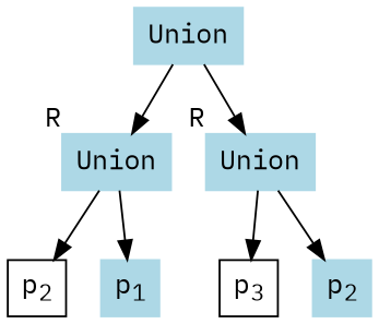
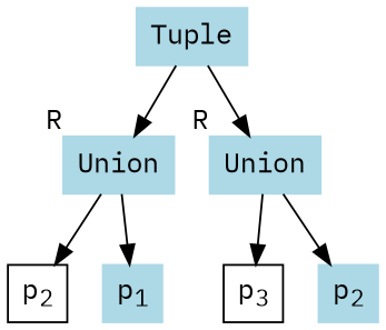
  digraph {
    fontname="IBM Plex Mono"
    node [color=lightblue margin=0.1 shape=box style=filled fontname="IBM Plex Mono"]
    edge [fontname="IBM Plex Mono"]
    n1 [height=0 label=Union width=0 xlabel=R]
    n2 [height=0 label=Union width=0 xlabel=R]
-   n3 [height=0 label=Union width=0]
+   n3 [height=0 label=Tuple width=0]
    n4 [height=0 label=<p<SUB>2</SUB>> width=0 color="" style=""]
    n5 [height=0 label=<p<SUB>1</SUB>> width=0]
    n6 [height=0 label=<p<SUB>3</SUB>> width=0 color="" style=""]
    n7 [height=0 label=<p<SUB>2</SUB>> width=0]
    subgraph sub_1 {
      rank=same
      n1
      n2
    }
    n1 -> n4
    n1 -> n5
    n2 -> n6
    n2 -> n7
    n3 -> n1
    n3 -> n2
  }
